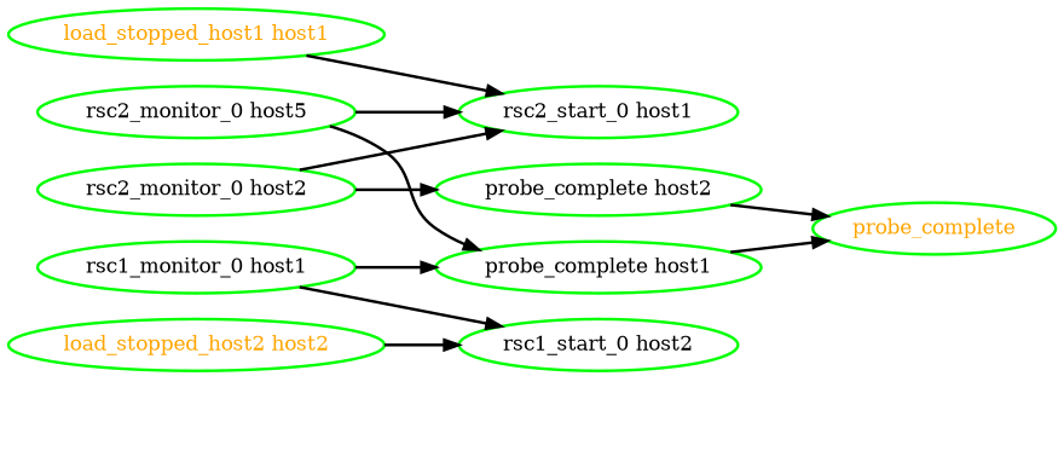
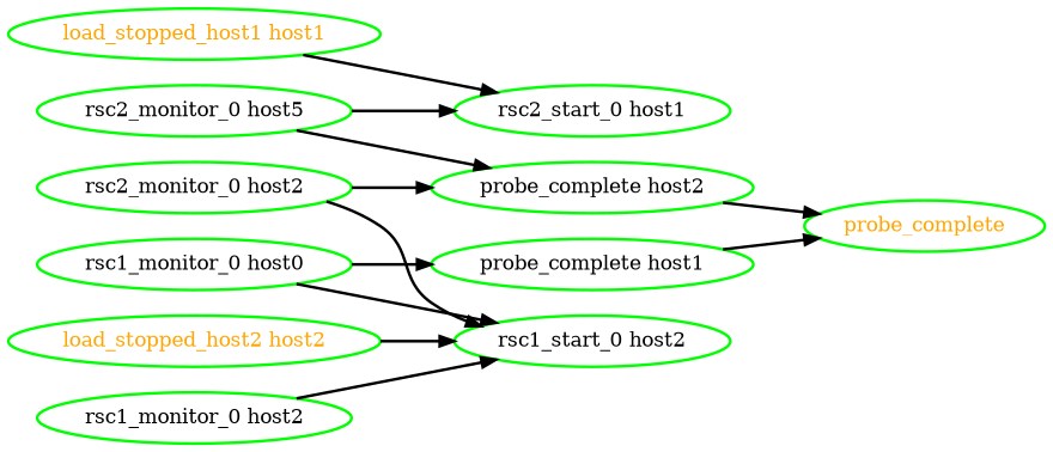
  digraph {
    rankdir=LR
    node [color=green fontcolor=black style=bold]
    edge [style=bold]
    "load_stopped_host1 host1" [fontcolor=orange]
    "rsc2_start_0 host1"
    "load_stopped_host2 host2" [fontcolor=orange]
    "rsc1_start_0 host2"
    probe_complete [fontcolor=orange]
    "probe_complete host1"
    "probe_complete host2"
-   "rsc1_monitor_0 host1"
+   "rsc1_monitor_0 host1" [label="rsc1_monitor_0 host0"]
+   "rsc1_monitor_0 host2"
    n10 [label="rsc2_monitor_0 host5"]
    "rsc2_monitor_0 host2"
    "load_stopped_host1 host1" -> "rsc2_start_0 host1"
    "load_stopped_host2 host2" -> "rsc1_start_0 host2"
    "probe_complete host1" -> probe_complete
    "probe_complete host2" -> probe_complete
    "rsc1_monitor_0 host1" -> "rsc1_start_0 host2"
    "rsc1_monitor_0 host1" -> "probe_complete host1"
+   "rsc1_monitor_0 host2" -> "rsc1_start_0 host2"
    n10 -> "rsc2_start_0 host1"
-   n10 -> "probe_complete host1"
-   "rsc2_monitor_0 host2" -> "rsc2_start_0 host1"
+   n10 -> "probe_complete host2"
+   "rsc2_monitor_0 host2" -> "rsc1_start_0 host2"
    "rsc2_monitor_0 host2" -> "probe_complete host2"
  }
